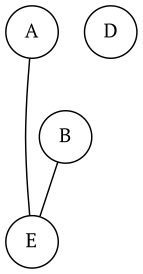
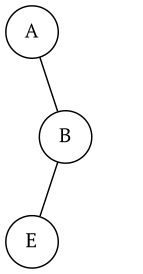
  graph {
    fontname="PT Serif"
    node [fontname="PT Serif" shape=circle]
    edge [fontname="PT Serif"]
    A
    E
    B
-   D
-   A -- E
+   A -- B
    B -- E
  }
